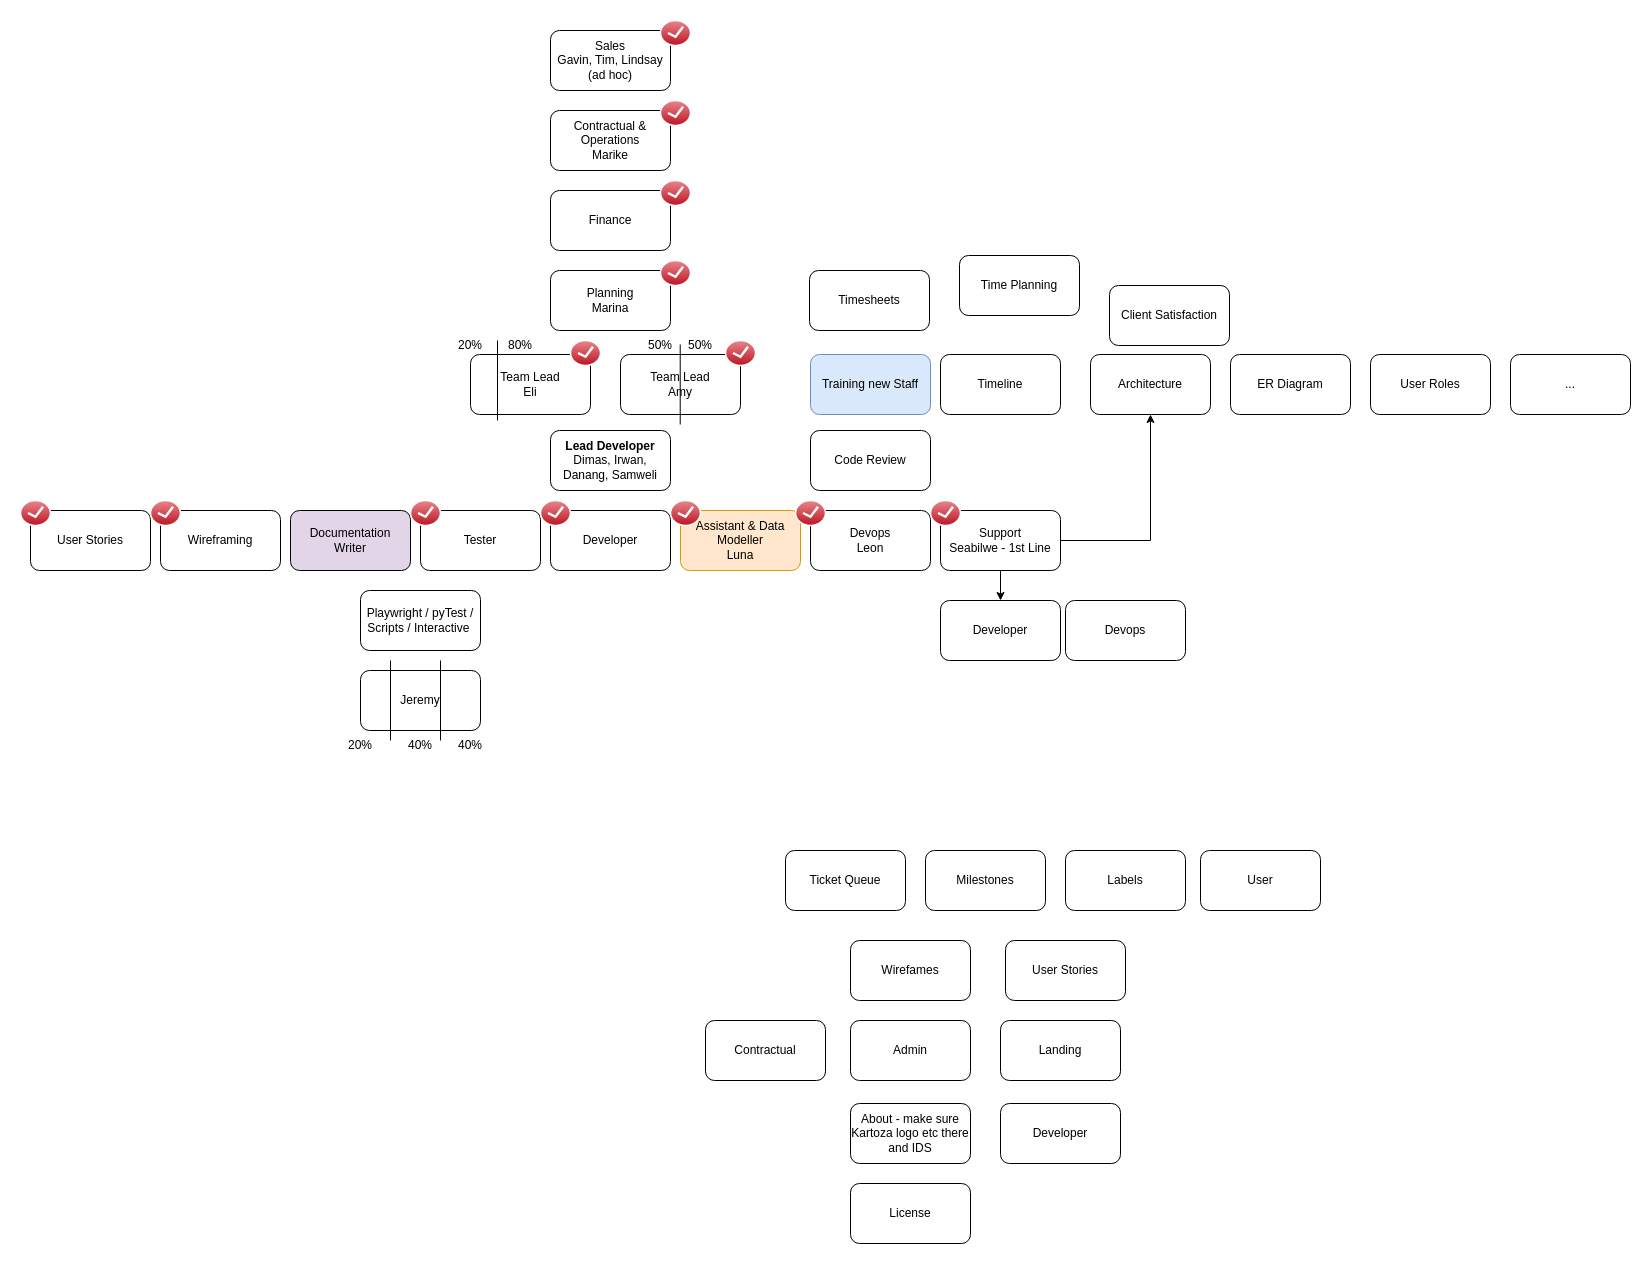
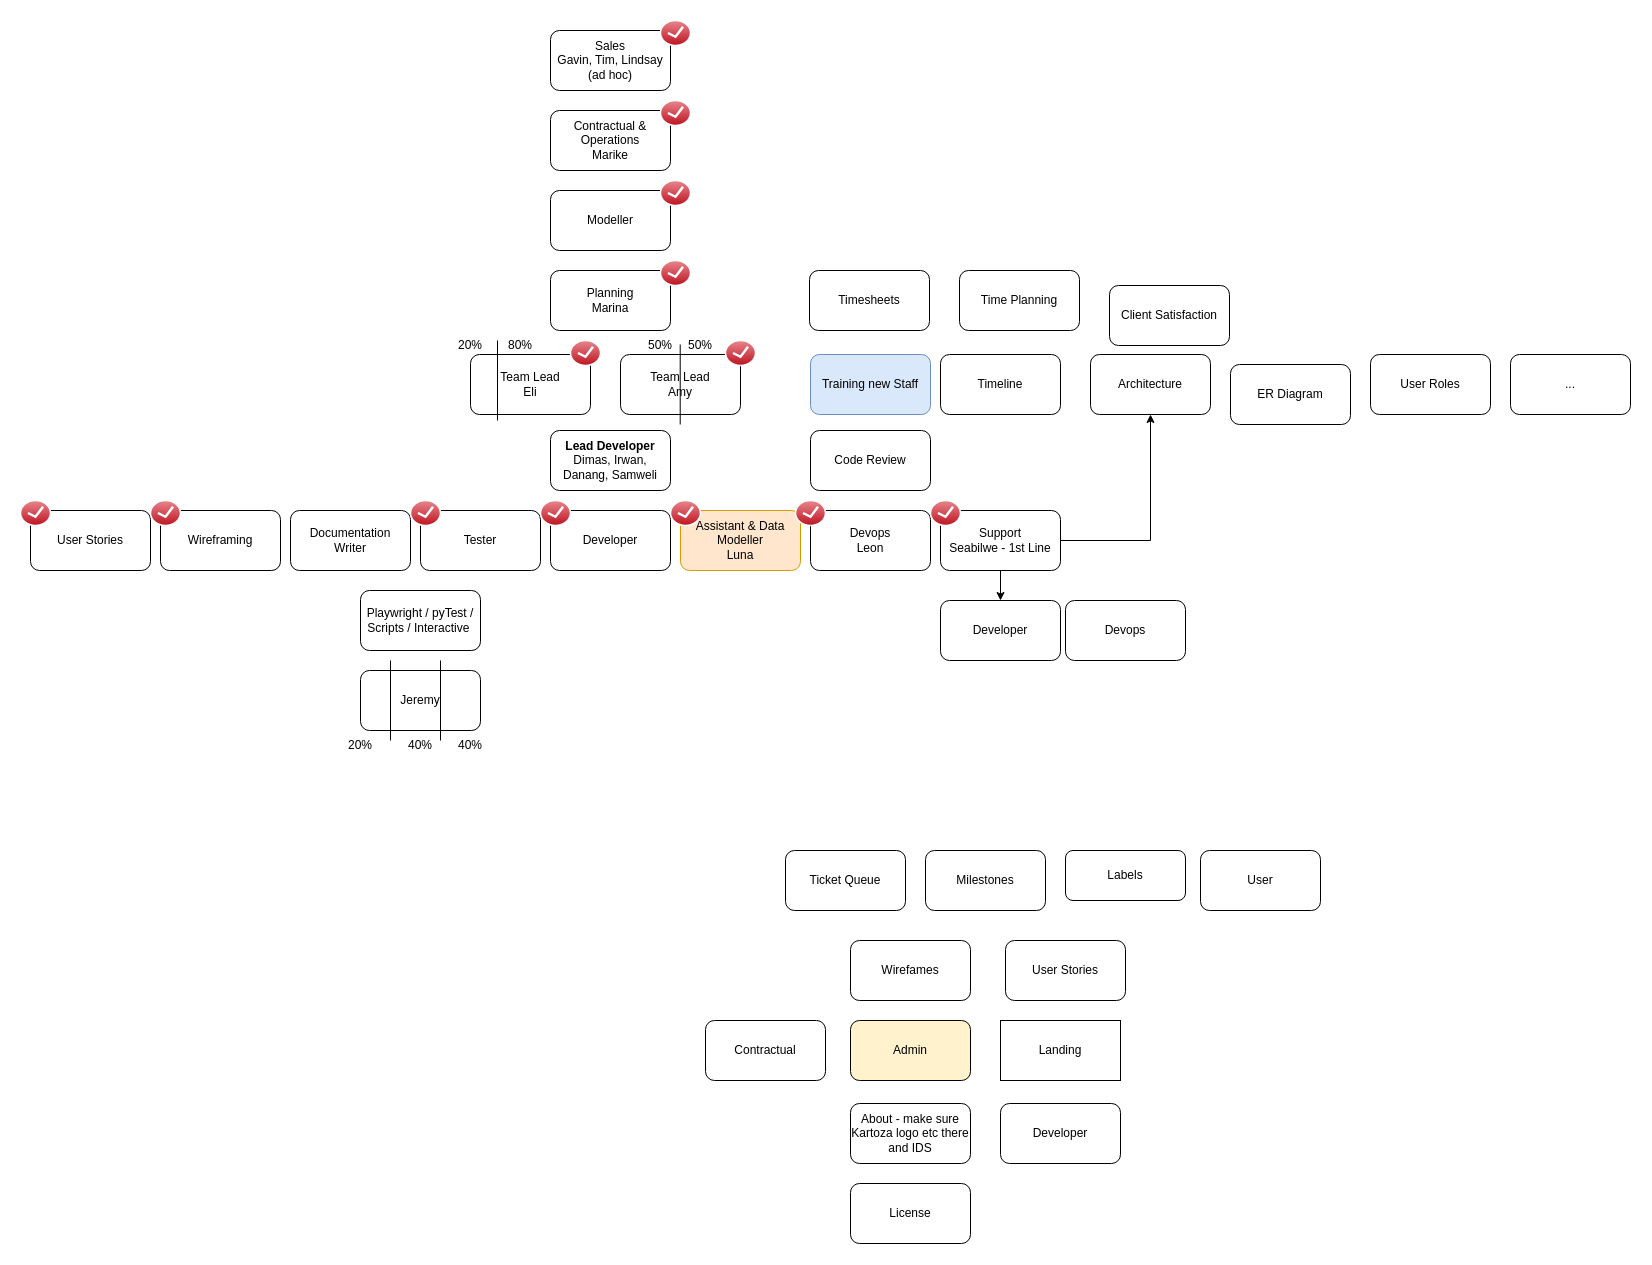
  <mxCell id="0" />
  <mxCell id="1" parent="0" />
  <mxCell id="2" value="Sales&lt;br&gt;Gavin, Tim, Lindsay (ad hoc)" style="rounded=1;whiteSpace=wrap;html=1;" parent="1" vertex="1"><mxGeometry x="550" y="30" width="120" height="60" as="geometry" /></mxCell>
  <mxCell id="3" value="Contractual &amp;amp; Operations&lt;br&gt;Marike" style="rounded=1;whiteSpace=wrap;html=1;" parent="1" vertex="1"><mxGeometry x="550" y="110" width="120" height="60" as="geometry" /></mxCell>
- <mxCell id="4" value="Finance" style="rounded=1;whiteSpace=wrap;html=1;" parent="1" vertex="1"><mxGeometry x="550" y="190" width="120" height="60" as="geometry" /></mxCell>
+ <mxCell id="4" value="Modeller" style="rounded=1;whiteSpace=wrap;html=1;" parent="1" vertex="1"><mxGeometry x="550" y="190" width="120" height="60" as="geometry" /></mxCell>
  <mxCell id="5" value="Planning&lt;br&gt;Marina" style="rounded=1;whiteSpace=wrap;html=1;" parent="1" vertex="1"><mxGeometry x="550" y="270" width="120" height="60" as="geometry" /></mxCell>
  <mxCell id="6" value="Team Lead&lt;br&gt;Eli" style="rounded=1;whiteSpace=wrap;html=1;" parent="1" vertex="1"><mxGeometry x="470" y="354" width="120" height="60" as="geometry" /></mxCell>
  <mxCell id="7" value="Team Lead&lt;br&gt;Amy" style="rounded=1;whiteSpace=wrap;html=1;" parent="1" vertex="1"><mxGeometry x="620" y="354" width="120" height="60" as="geometry" /></mxCell>
  <mxCell id="8" value="Assistant &amp;amp; Data Modeller&lt;br&gt;Luna" style="rounded=1;whiteSpace=wrap;html=1;fillColor=#ffe6cc;strokeColor=#d79b00;" parent="1" vertex="1"><mxGeometry x="680" y="510" width="120" height="60" as="geometry" /></mxCell>
  <mxCell id="9" value="Architecture" style="rounded=1;whiteSpace=wrap;html=1;" parent="1" vertex="1"><mxGeometry x="1090" y="354" width="120" height="60" as="geometry" /></mxCell>
  <mxCell id="10" value="Timeline" style="rounded=1;whiteSpace=wrap;html=1;" parent="1" vertex="1"><mxGeometry x="940" y="354" width="120" height="60" as="geometry" /></mxCell>
  <mxCell id="11" value="User Roles" style="rounded=1;whiteSpace=wrap;html=1;" parent="1" vertex="1"><mxGeometry x="1370" y="354" width="120" height="60" as="geometry" /></mxCell>
- <mxCell id="12" value="ER Diagram" style="rounded=1;whiteSpace=wrap;html=1;" parent="1" vertex="1"><mxGeometry x="1230" y="354" width="120" height="60" as="geometry" /></mxCell>
+ <mxCell id="12" value="ER Diagram" style="rounded=1;whiteSpace=wrap;html=1;" parent="1" vertex="1"><mxGeometry x="1230" y="364" width="120" height="60" as="geometry" /></mxCell>
  <mxCell id="13" value="Training new Staff" style="rounded=1;whiteSpace=wrap;html=1;fillColor=#dae8fc;strokeColor=#6c8ebf;" parent="1" vertex="1"><mxGeometry x="810" y="354" width="120" height="60" as="geometry" /></mxCell>
  <mxCell id="14" value="..." style="rounded=1;whiteSpace=wrap;html=1;" parent="1" vertex="1"><mxGeometry x="1510" y="354" width="120" height="60" as="geometry" /></mxCell>
  <mxCell id="15" value="&lt;b&gt;Lead Developer&lt;br&gt;&lt;/b&gt;Dimas, Irwan, Danang, Samweli" style="rounded=1;whiteSpace=wrap;html=1;" parent="1" vertex="1"><mxGeometry x="550" y="430" width="120" height="60" as="geometry" /></mxCell>
  <mxCell id="16" value="Ticket Queue" style="rounded=1;whiteSpace=wrap;html=1;" parent="1" vertex="1"><mxGeometry x="785" y="850" width="120" height="60" as="geometry" /></mxCell>
  <mxCell id="17" value="Milestones" style="rounded=1;whiteSpace=wrap;html=1;" parent="1" vertex="1"><mxGeometry x="925" y="850" width="120" height="60" as="geometry" /></mxCell>
- <mxCell id="18" value="Labels" style="rounded=1;whiteSpace=wrap;html=1;" parent="1" vertex="1"><mxGeometry x="1065" y="850" width="120" height="60" as="geometry" /></mxCell>
+ <mxCell id="18" value="Labels" style="rounded=1;whiteSpace=wrap;html=1;" parent="1" vertex="1"><mxGeometry x="1065" y="850" width="120" height="50" as="geometry" /></mxCell>
  <mxCell id="19" value="Wirefames" style="rounded=1;whiteSpace=wrap;html=1;" parent="1" vertex="1"><mxGeometry x="850" y="940" width="120" height="60" as="geometry" /></mxCell>
  <mxCell id="20" value="User Stories" style="rounded=1;whiteSpace=wrap;html=1;" parent="1" vertex="1"><mxGeometry x="1005" y="940" width="120" height="60" as="geometry" /></mxCell>
  <mxCell id="21" value="Contractual" style="rounded=1;whiteSpace=wrap;html=1;" parent="1" vertex="1"><mxGeometry x="705" y="1020" width="120" height="60" as="geometry" /></mxCell>
  <mxCell id="22" value="User" style="rounded=1;whiteSpace=wrap;html=1;" parent="1" vertex="1"><mxGeometry x="1200" y="850" width="120" height="60" as="geometry" /></mxCell>
- <mxCell id="23" value="Admin" style="rounded=1;whiteSpace=wrap;html=1;" parent="1" vertex="1"><mxGeometry x="850" y="1020" width="120" height="60" as="geometry" /></mxCell>
+ <mxCell id="23" value="Admin" style="rounded=1;whiteSpace=wrap;html=1;fillColor=#fff2cc;" parent="1" vertex="1"><mxGeometry x="850" y="1020" width="120" height="60" as="geometry" /></mxCell>
  <mxCell id="24" value="Developer" style="rounded=1;whiteSpace=wrap;html=1;" parent="1" vertex="1"><mxGeometry x="1000" y="1103" width="120" height="60" as="geometry" /></mxCell>
  <mxCell id="25" value="Devops&lt;br&gt;Leon" style="rounded=1;whiteSpace=wrap;html=1;" parent="1" vertex="1"><mxGeometry x="810" y="510" width="120" height="60" as="geometry" /></mxCell>
  <mxCell id="26" value="About - make sure Kartoza logo etc there and IDS" style="rounded=1;whiteSpace=wrap;html=1;" parent="1" vertex="1"><mxGeometry x="850" y="1103" width="120" height="60" as="geometry" /></mxCell>
- <mxCell id="27" value="Landing" style="rounded=1;whiteSpace=wrap;html=1;" parent="1" vertex="1"><mxGeometry x="1000" y="1020" width="120" height="60" as="geometry" /></mxCell>
+ <mxCell id="27" value="Landing" style="whiteSpace=wrap;html=1;rounded=0;" parent="1" vertex="1"><mxGeometry x="1000" y="1020" width="120" height="60" as="geometry" /></mxCell>
  <mxCell id="28" value="License" style="rounded=1;whiteSpace=wrap;html=1;" parent="1" vertex="1"><mxGeometry x="850" y="1183" width="120" height="60" as="geometry" /></mxCell>
  <mxCell id="29" value="Timesheets" style="rounded=1;whiteSpace=wrap;html=1;" parent="1" vertex="1"><mxGeometry x="809" y="270" width="120" height="60" as="geometry" /></mxCell>
- <mxCell id="30" value="Time Planning" style="rounded=1;whiteSpace=wrap;html=1;" parent="1" vertex="1"><mxGeometry x="959" y="255" width="120" height="60" as="geometry" /></mxCell>
+ <mxCell id="30" value="Time Planning" style="rounded=1;whiteSpace=wrap;html=1;" parent="1" vertex="1"><mxGeometry x="959" y="270" width="120" height="60" as="geometry" /></mxCell>
  <mxCell id="31" value="Client Satisfaction" style="rounded=1;whiteSpace=wrap;html=1;" parent="1" vertex="1"><mxGeometry x="1109" y="285" width="120" height="60" as="geometry" /></mxCell>
- <mxCell id="32" value="Documentation&lt;br&gt;Writer" style="rounded=1;whiteSpace=wrap;html=1;fillColor=#e1d5e7;" parent="1" vertex="1"><mxGeometry x="290" y="510" width="120" height="60" as="geometry" /></mxCell>
+ <mxCell id="32" value="Documentation&lt;br&gt;Writer" style="rounded=1;whiteSpace=wrap;html=1;" parent="1" vertex="1"><mxGeometry x="290" y="510" width="120" height="60" as="geometry" /></mxCell>
  <mxCell id="33" value="Tester" style="rounded=1;whiteSpace=wrap;html=1;" parent="1" vertex="1"><mxGeometry x="420" y="510" width="120" height="60" as="geometry" /></mxCell>
  <mxCell id="34" value="Jeremy" style="rounded=1;whiteSpace=wrap;html=1;" parent="1" vertex="1"><mxGeometry x="360" y="670" width="120" height="60" as="geometry" /></mxCell>
  <mxCell id="35" value="Playwright / pyTest / Scripts / Interactive&amp;nbsp;" style="rounded=1;whiteSpace=wrap;html=1;" parent="1" vertex="1"><mxGeometry x="360" y="590" width="120" height="60" as="geometry" /></mxCell>
  <mxCell id="36" value="Developer" style="rounded=1;whiteSpace=wrap;html=1;" parent="1" vertex="1"><mxGeometry x="550" y="510" width="120" height="60" as="geometry" /></mxCell>
  <mxCell id="37" value="Code Review" style="rounded=1;whiteSpace=wrap;html=1;" parent="1" vertex="1"><mxGeometry x="810" y="430" width="120" height="60" as="geometry" /></mxCell>
  <mxCell id="38" value="" style="endArrow=none;html=1;rounded=0;" parent="1" edge="1"><mxGeometry width="50" height="50" relative="1" as="geometry"><mxPoint x="497" y="420" as="sourcePoint" /><mxPoint x="497" y="340" as="targetPoint" /></mxGeometry></mxCell>
  <mxCell id="39" value="80%" style="text;html=1;strokeColor=none;fillColor=none;align=center;verticalAlign=middle;whiteSpace=wrap;rounded=0;" parent="1" vertex="1"><mxGeometry x="490" y="330" width="60" height="30" as="geometry" /></mxCell>
  <mxCell id="40" value="50%" style="text;html=1;strokeColor=none;fillColor=none;align=center;verticalAlign=middle;whiteSpace=wrap;rounded=0;" parent="1" vertex="1"><mxGeometry x="630" y="330" width="60" height="30" as="geometry" /></mxCell>
  <mxCell id="41" value="20%" style="text;html=1;strokeColor=none;fillColor=none;align=center;verticalAlign=middle;whiteSpace=wrap;rounded=0;" parent="1" vertex="1"><mxGeometry x="440" y="330" width="60" height="30" as="geometry" /></mxCell>
  <mxCell id="42" value="50%" style="text;html=1;strokeColor=none;fillColor=none;align=center;verticalAlign=middle;whiteSpace=wrap;rounded=0;" parent="1" vertex="1"><mxGeometry x="670" y="330" width="60" height="30" as="geometry" /></mxCell>
  <mxCell id="43" value="" style="endArrow=none;html=1;rounded=0;" parent="1" edge="1"><mxGeometry width="50" height="50" relative="1" as="geometry"><mxPoint x="679.71" y="424" as="sourcePoint" /><mxPoint x="679.71" y="344" as="targetPoint" /></mxGeometry></mxCell>
  <mxCell id="44" value="User Stories" style="rounded=1;whiteSpace=wrap;html=1;" parent="1" vertex="1"><mxGeometry x="30" y="510" width="120" height="60" as="geometry" /></mxCell>
  <mxCell id="45" value="Wireframing" style="rounded=1;whiteSpace=wrap;html=1;" parent="1" vertex="1"><mxGeometry x="160" y="510" width="120" height="60" as="geometry" /></mxCell>
  <mxCell id="46" style="edgeStyle=orthogonalEdgeStyle;rounded=0;orthogonalLoop=1;jettySize=auto;html=1;entryX=0.5;entryY=0;entryDx=0;entryDy=0;" parent="1" source="48" target="49" edge="1"><mxGeometry relative="1" as="geometry" /></mxCell>
  <mxCell id="47" style="edgeStyle=orthogonalEdgeStyle;rounded=0;orthogonalLoop=1;jettySize=auto;html=1;" parent="1" source="48" target="9" edge="1"><mxGeometry relative="1" as="geometry" /></mxCell>
  <mxCell id="48" value="Support&lt;br&gt;Seabilwe - 1st Line" style="rounded=1;whiteSpace=wrap;html=1;" parent="1" vertex="1"><mxGeometry x="940" y="510" width="120" height="60" as="geometry" /></mxCell>
  <mxCell id="49" value="Developer" style="rounded=1;whiteSpace=wrap;html=1;" parent="1" vertex="1"><mxGeometry x="940" y="600" width="120" height="60" as="geometry" /></mxCell>
  <mxCell id="50" value="Devops" style="rounded=1;whiteSpace=wrap;html=1;" parent="1" vertex="1"><mxGeometry x="1065" y="600" width="120" height="60" as="geometry" /></mxCell>
  <mxCell id="51" value="" style="endArrow=none;html=1;rounded=0;" parent="1" edge="1"><mxGeometry width="50" height="50" relative="1" as="geometry"><mxPoint x="390" y="740" as="sourcePoint" /><mxPoint x="390" y="660" as="targetPoint" /></mxGeometry></mxCell>
  <mxCell id="52" value="" style="endArrow=none;html=1;rounded=0;" parent="1" edge="1"><mxGeometry width="50" height="50" relative="1" as="geometry"><mxPoint x="440" y="740" as="sourcePoint" /><mxPoint x="440" y="660" as="targetPoint" /></mxGeometry></mxCell>
  <mxCell id="53" value="40%" style="text;html=1;strokeColor=none;fillColor=none;align=center;verticalAlign=middle;whiteSpace=wrap;rounded=0;" parent="1" vertex="1"><mxGeometry x="440" y="730" width="60" height="30" as="geometry" /></mxCell>
  <mxCell id="54" value="40%" style="text;html=1;strokeColor=none;fillColor=none;align=center;verticalAlign=middle;whiteSpace=wrap;rounded=0;" parent="1" vertex="1"><mxGeometry x="390" y="730" width="60" height="30" as="geometry" /></mxCell>
  <mxCell id="55" value="20%" style="text;html=1;strokeColor=none;fillColor=none;align=center;verticalAlign=middle;whiteSpace=wrap;rounded=0;" parent="1" vertex="1"><mxGeometry x="330" y="730" width="60" height="30" as="geometry" /></mxCell>
  <mxCell id="56" value="" style="verticalLabelPosition=bottom;verticalAlign=top;html=1;shadow=0;dashed=0;strokeWidth=1;shape=mxgraph.ios.iCheckIcon;fillColor=#e8878E;fillColor2=#BD1421;strokeColor=#ffffff;sketch=0;" vertex="1" parent="1"><mxGeometry x="20" y="500" width="30" height="25" as="geometry" /></mxCell>
  <mxCell id="57" value="" style="verticalLabelPosition=bottom;verticalAlign=top;html=1;shadow=0;dashed=0;strokeWidth=1;shape=mxgraph.ios.iCheckIcon;fillColor=#e8878E;fillColor2=#BD1421;strokeColor=#ffffff;sketch=0;" vertex="1" parent="1"><mxGeometry x="150" y="500" width="30" height="25" as="geometry" /></mxCell>
  <mxCell id="58" value="" style="verticalLabelPosition=bottom;verticalAlign=top;html=1;shadow=0;dashed=0;strokeWidth=1;shape=mxgraph.ios.iCheckIcon;fillColor=#e8878E;fillColor2=#BD1421;strokeColor=#ffffff;sketch=0;" vertex="1" parent="1"><mxGeometry x="410" y="500" width="30" height="25" as="geometry" /></mxCell>
  <mxCell id="59" value="" style="verticalLabelPosition=bottom;verticalAlign=top;html=1;shadow=0;dashed=0;strokeWidth=1;shape=mxgraph.ios.iCheckIcon;fillColor=#e8878E;fillColor2=#BD1421;strokeColor=#ffffff;sketch=0;" vertex="1" parent="1"><mxGeometry x="540" y="500" width="30" height="25" as="geometry" /></mxCell>
  <mxCell id="60" value="" style="verticalLabelPosition=bottom;verticalAlign=top;html=1;shadow=0;dashed=0;strokeWidth=1;shape=mxgraph.ios.iCheckIcon;fillColor=#e8878E;fillColor2=#BD1421;strokeColor=#ffffff;sketch=0;" vertex="1" parent="1"><mxGeometry x="670" y="500" width="30" height="25" as="geometry" /></mxCell>
  <mxCell id="61" value="" style="verticalLabelPosition=bottom;verticalAlign=top;html=1;shadow=0;dashed=0;strokeWidth=1;shape=mxgraph.ios.iCheckIcon;fillColor=#e8878E;fillColor2=#BD1421;strokeColor=#ffffff;sketch=0;" vertex="1" parent="1"><mxGeometry x="795" y="500" width="30" height="25" as="geometry" /></mxCell>
  <mxCell id="62" value="" style="verticalLabelPosition=bottom;verticalAlign=top;html=1;shadow=0;dashed=0;strokeWidth=1;shape=mxgraph.ios.iCheckIcon;fillColor=#e8878E;fillColor2=#BD1421;strokeColor=#ffffff;sketch=0;" vertex="1" parent="1"><mxGeometry x="930" y="500" width="30" height="25" as="geometry" /></mxCell>
  <mxCell id="63" value="" style="verticalLabelPosition=bottom;verticalAlign=top;html=1;shadow=0;dashed=0;strokeWidth=1;shape=mxgraph.ios.iCheckIcon;fillColor=#e8878E;fillColor2=#BD1421;strokeColor=#ffffff;sketch=0;" vertex="1" parent="1"><mxGeometry x="570" y="340" width="30" height="25" as="geometry" /></mxCell>
  <mxCell id="64" value="" style="verticalLabelPosition=bottom;verticalAlign=top;html=1;shadow=0;dashed=0;strokeWidth=1;shape=mxgraph.ios.iCheckIcon;fillColor=#e8878E;fillColor2=#BD1421;strokeColor=#ffffff;sketch=0;" vertex="1" parent="1"><mxGeometry x="725" y="340" width="30" height="25" as="geometry" /></mxCell>
  <mxCell id="65" value="" style="verticalLabelPosition=bottom;verticalAlign=top;html=1;shadow=0;dashed=0;strokeWidth=1;shape=mxgraph.ios.iCheckIcon;fillColor=#e8878E;fillColor2=#BD1421;strokeColor=#ffffff;sketch=0;" vertex="1" parent="1"><mxGeometry x="660" y="260" width="30" height="25" as="geometry" /></mxCell>
  <mxCell id="66" value="" style="verticalLabelPosition=bottom;verticalAlign=top;html=1;shadow=0;dashed=0;strokeWidth=1;shape=mxgraph.ios.iCheckIcon;fillColor=#e8878E;fillColor2=#BD1421;strokeColor=#ffffff;sketch=0;" vertex="1" parent="1"><mxGeometry x="660" y="180" width="30" height="25" as="geometry" /></mxCell>
  <mxCell id="67" value="" style="verticalLabelPosition=bottom;verticalAlign=top;html=1;shadow=0;dashed=0;strokeWidth=1;shape=mxgraph.ios.iCheckIcon;fillColor=#e8878E;fillColor2=#BD1421;strokeColor=#ffffff;sketch=0;" vertex="1" parent="1"><mxGeometry x="660" y="100" width="30" height="25" as="geometry" /></mxCell>
  <mxCell id="68" value="" style="verticalLabelPosition=bottom;verticalAlign=top;html=1;shadow=0;dashed=0;strokeWidth=1;shape=mxgraph.ios.iCheckIcon;fillColor=#e8878E;fillColor2=#BD1421;strokeColor=#ffffff;sketch=0;" vertex="1" parent="1"><mxGeometry x="660" y="20" width="30" height="25" as="geometry" /></mxCell>
